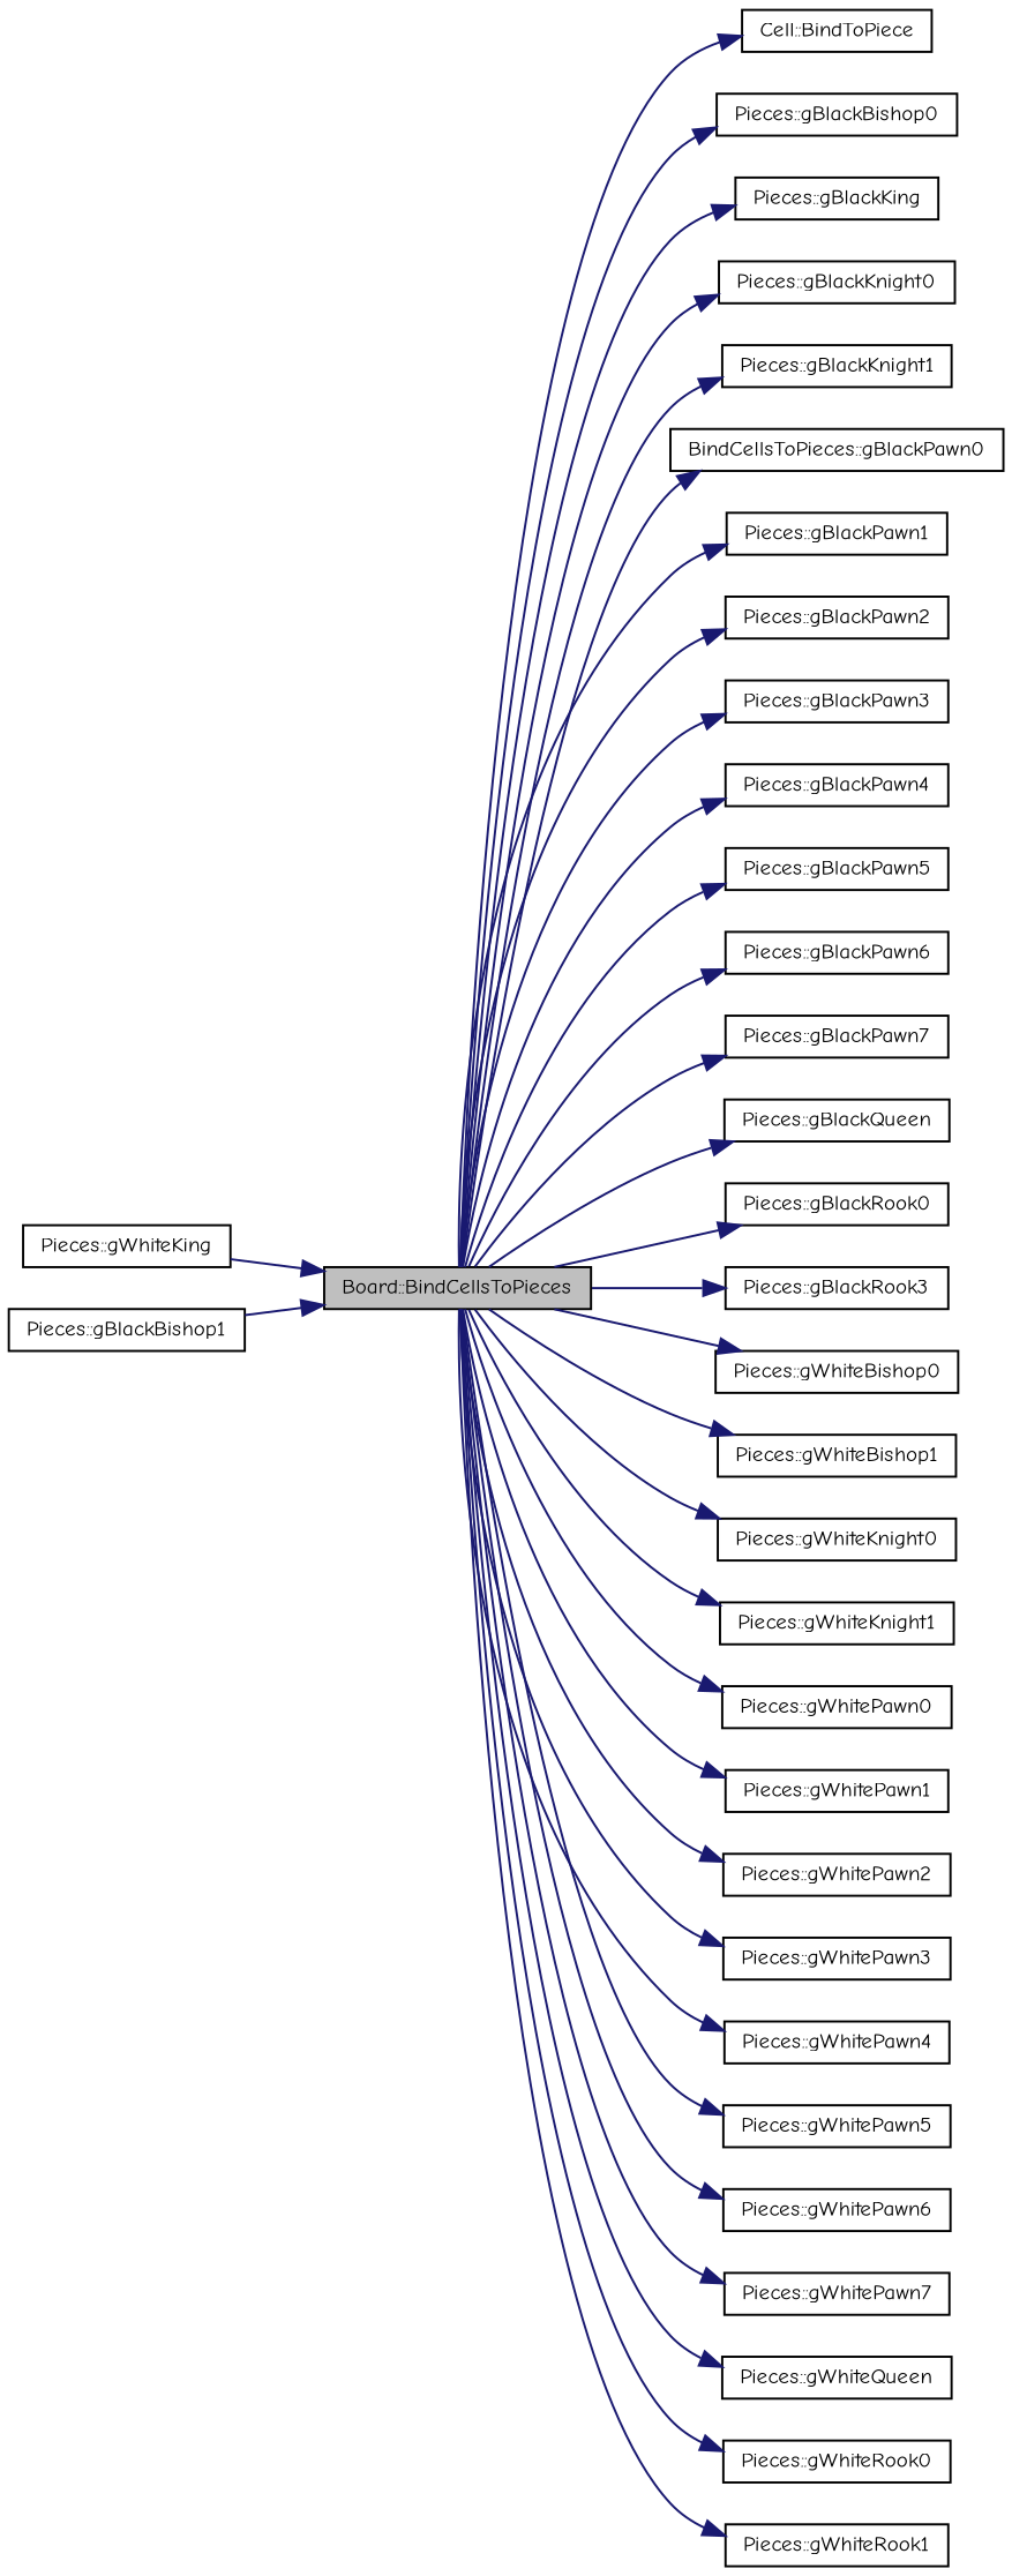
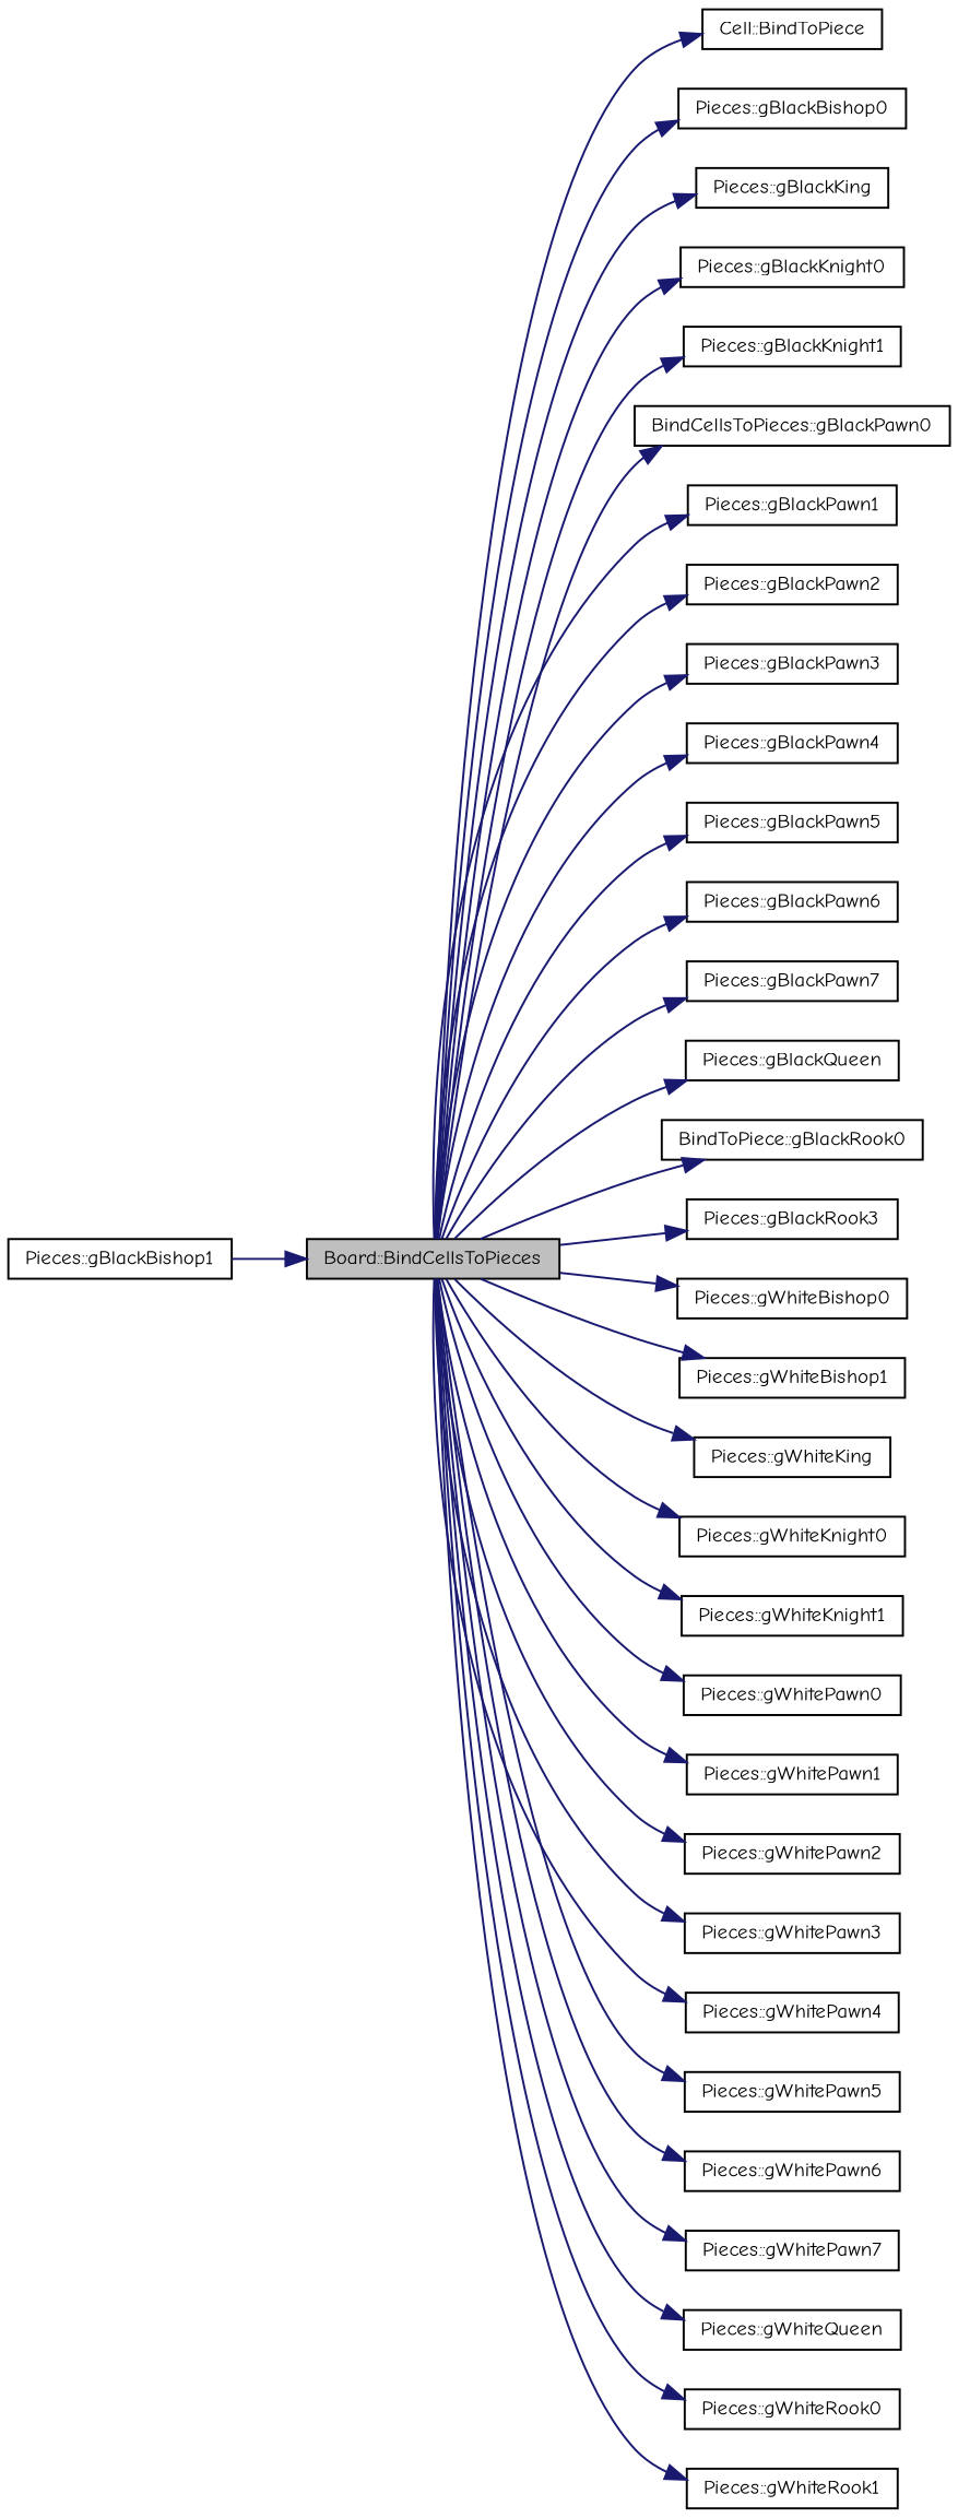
  digraph {
    fontname="Comic Neue"
    rankdir=LR
    node [color=black fontname="Comic Neue" fontsize=10 shape=record]
    edge [color=midnightblue fontname="Comic Neue" fontsize=10 labelfontname=Helvetica labelfontsize=10 style=solid]
    n1 [fillcolor=grey75 fontcolor=black height=0.2 label="Board::BindCellsToPieces" style=filled width=0.4]
    n2 [height=0.2 label="Cell::BindToPiece" width=0.4]
    n3 [height=0.2 label="Pieces::gBlackBishop0" width=0.4]
    n4 [height=0.2 label="Pieces::gBlackKing" width=0.4]
    n5 [height=0.2 label="Pieces::gBlackKnight0" width=0.4]
    n6 [height=0.2 label="Pieces::gBlackKnight1" width=0.4]
    n7 [height=0.2 label="BindCellsToPieces::gBlackPawn0" width=0.4]
    n8 [height=0.2 label="Pieces::gBlackPawn1" width=0.4]
    n9 [height=0.2 label="Pieces::gBlackPawn2" width=0.4]
    n10 [height=0.2 label="Pieces::gBlackPawn3" width=0.4]
    n11 [height=0.2 label="Pieces::gBlackPawn4" width=0.4]
    n12 [height=0.2 label="Pieces::gBlackPawn5" width=0.4]
    n13 [height=0.2 label="Pieces::gBlackPawn6" width=0.4]
    n14 [height=0.2 label="Pieces::gBlackPawn7" width=0.4]
    n15 [height=0.2 label="Pieces::gBlackQueen" width=0.4]
-   n16 [height=0.2 label="Pieces::gBlackRook0" width=0.4]
+   n16 [height=0.2 label="BindToPiece::gBlackRook0" width=0.4]
    n17 [height=0.2 label="Pieces::gBlackRook3" width=0.4]
    n18 [height=0.2 label="Pieces::gWhiteBishop0" width=0.4]
    n19 [height=0.2 label="Pieces::gWhiteBishop1" width=0.4]
    n20 [height=0.2 label="Pieces::gWhiteKing" width=0.4]
    n21 [height=0.2 label="Pieces::gWhiteKnight0" width=0.4]
    n22 [height=0.2 label="Pieces::gWhiteKnight1" width=0.4]
    n23 [height=0.2 label="Pieces::gWhitePawn0" width=0.4]
    n24 [height=0.2 label="Pieces::gWhitePawn1" width=0.4]
    n25 [height=0.2 label="Pieces::gWhitePawn2" width=0.4]
    n26 [height=0.2 label="Pieces::gWhitePawn3" width=0.4]
    n27 [height=0.2 label="Pieces::gWhitePawn4" width=0.4]
    n28 [height=0.2 label="Pieces::gWhitePawn5" width=0.4]
    n29 [height=0.2 label="Pieces::gWhitePawn6" width=0.4]
    n30 [height=0.2 label="Pieces::gWhitePawn7" width=0.4]
    n31 [height=0.2 label="Pieces::gWhiteQueen" width=0.4]
    n32 [height=0.2 label="Pieces::gWhiteRook0" width=0.4]
    n33 [height=0.2 label="Pieces::gWhiteRook1" width=0.4]
    n34 [height=0.2 label="Pieces::gBlackBishop1" width=0.4]
    n1 -> n2
    n1 -> n3
    n1 -> n4
    n1 -> n5
    n1 -> n6
    n1 -> n7
    n1 -> n8
    n1 -> n9
    n1 -> n10
    n1 -> n11
    n1 -> n12
    n1 -> n13
    n1 -> n14
    n1 -> n15
    n1 -> n16
    n1 -> n17
    n1 -> n18
    n1 -> n19
-   n20 -> n1
+   n1 -> n20
    n1 -> n21
    n1 -> n22
    n1 -> n23
    n1 -> n24
    n1 -> n25
    n1 -> n26
    n1 -> n27
    n1 -> n28
    n1 -> n29
    n1 -> n30
    n1 -> n31
    n1 -> n32
    n1 -> n33
    n34 -> n1
  }
